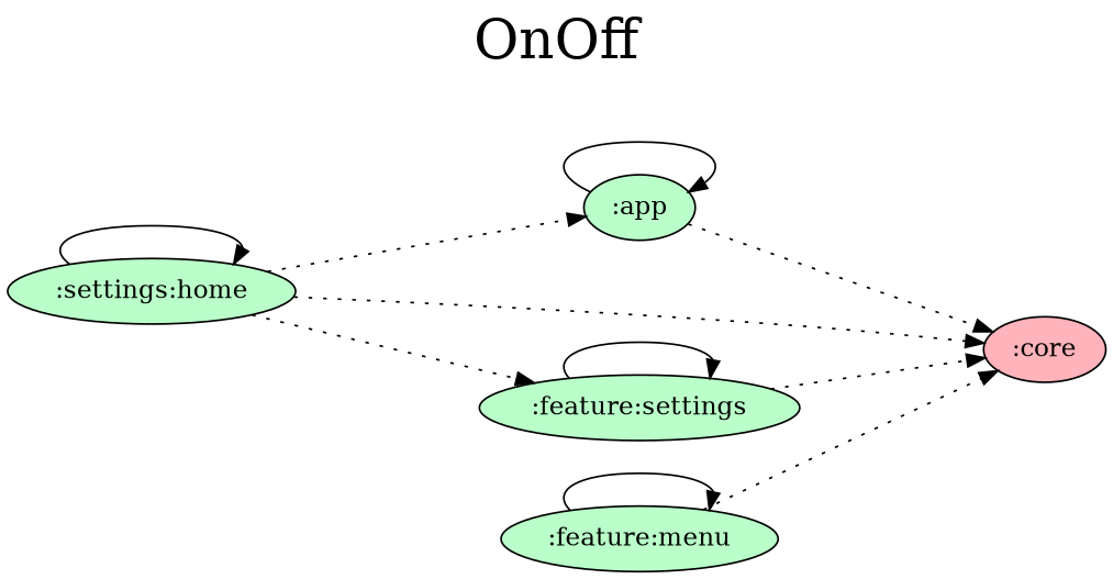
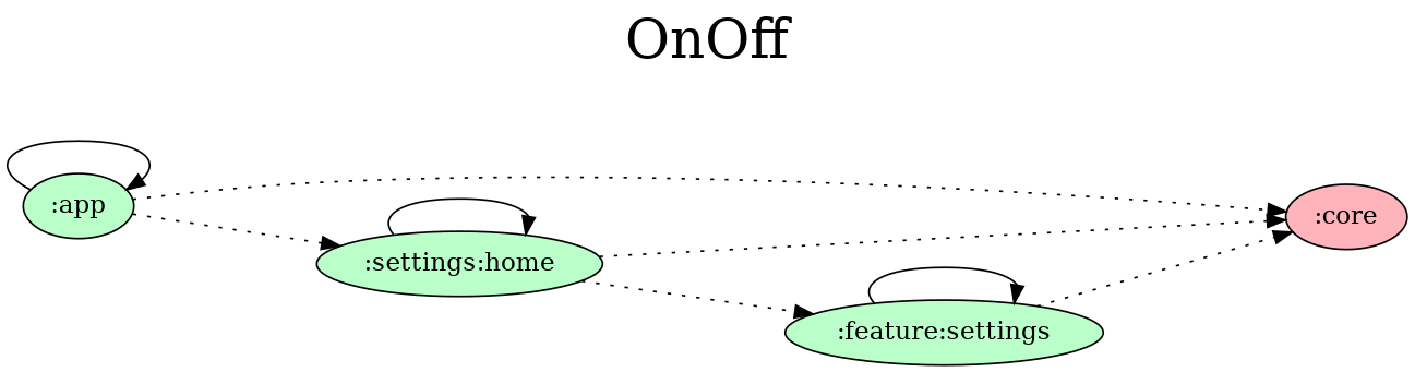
  digraph {
    fontsize=30
    label="OnOff\n "
    labelloc=t
    rankdir=LR
    ranksep=1.4
    node [fillcolor="#baffc9" style=filled]
    edge [style=dotted]
    ":app"
    ":core" [fillcolor="#ffb3ba"]
    n3 [label=":settings:home"]
    ":feature:settings"
-   ":feature:menu"
    subgraph sub_1 {
      rank=same
    }
    ":app" -> ":app" [style=""]
    ":app" -> ":core"
-   n3 -> ":app"
+   ":app" -> n3
    n3 -> ":core"
    n3 -> n3 [style=""]
    n3 -> ":feature:settings"
    ":feature:settings" -> ":core"
    ":feature:settings" -> ":feature:settings" [style=""]
-   ":feature:menu" -> ":core"
-   ":feature:menu" -> ":feature:menu" [style=""]
  }
